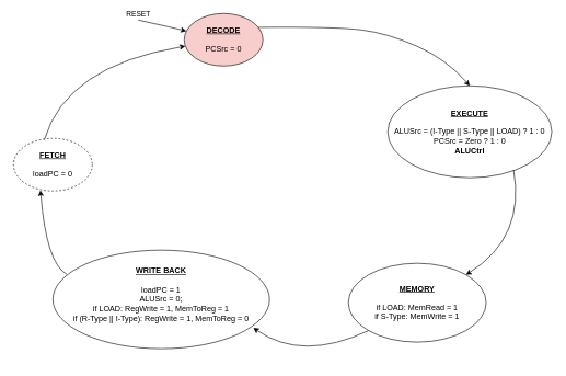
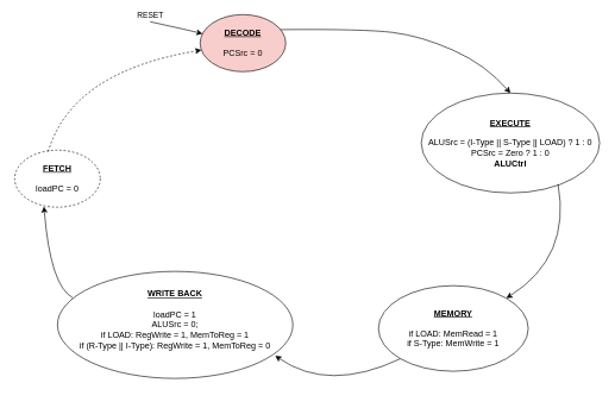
  <mxCell id="0" />
  <mxCell id="1" parent="0" />
  <mxCell id="2" value="&lt;b&gt;&lt;u&gt;DECODE&lt;/u&gt;&lt;/b&gt;&lt;div&gt;&lt;br&gt;&lt;div&gt;&lt;span style=&quot;background-color: initial;&quot;&gt;PCSrc&lt;/span&gt;&amp;nbsp;= 0&lt;/div&gt;&lt;/div&gt;" style="ellipse;whiteSpace=wrap;html=1;fillColor=#f8cecc;" vertex="1" parent="1"><mxGeometry x="280" y="20" width="120" height="80" as="geometry" /></mxCell>
  <mxCell id="3" value="&lt;b&gt;&lt;u&gt;EXECUTE&lt;/u&gt;&lt;/b&gt;&lt;div&gt;&lt;br&gt;ALUSrc = (I-Type || S-Type || LOAD) ?&amp;nbsp;&lt;span style=&quot;background-color: initial;&quot;&gt;1 : 0&lt;/span&gt;&lt;div&gt;&lt;span style=&quot;background-color: initial;&quot;&gt;PCSrc = Zero ? 1 : 0&lt;/span&gt;&lt;/div&gt;&lt;/div&gt;&lt;div&gt;&lt;span style=&quot;background-color: initial;&quot;&gt;&lt;b&gt;ALUCtrl&lt;/b&gt;&lt;/span&gt;&lt;/div&gt;" style="ellipse;whiteSpace=wrap;html=1;" vertex="1" parent="1"><mxGeometry x="590" y="130" width="250" height="140" as="geometry" /></mxCell>
  <mxCell id="4" value="&lt;b&gt;&lt;u&gt;MEMORY&lt;br&gt;&lt;/u&gt;&lt;/b&gt;&lt;br&gt;if LOAD: MemRead = 1&lt;br&gt;&lt;div&gt;if S-Type: MemWrite = 1&lt;/div&gt;" style="ellipse;whiteSpace=wrap;html=1;" vertex="1" parent="1"><mxGeometry x="530" y="400" width="210" height="120" as="geometry" /></mxCell>
  <mxCell id="5" value="&lt;b&gt;&lt;u&gt;WRITE BACK&lt;/u&gt;&lt;/b&gt;&lt;div&gt;&lt;br&gt;&lt;/div&gt;&lt;div&gt;loadPC = 1&lt;/div&gt;&lt;div&gt;ALUSrc = 0;&lt;/div&gt;&lt;div&gt;if LOAD:&amp;nbsp;&lt;span style=&quot;background-color: initial;&quot;&gt;RegWrite = 1,&amp;nbsp;&lt;/span&gt;&lt;span style=&quot;background-color: initial;&quot;&gt;MemToReg = 1&lt;/span&gt;&lt;/div&gt;&lt;div&gt;if (R-Type || I-Type):&amp;nbsp;&lt;span style=&quot;background-color: initial;&quot;&gt;RegWrite = 1,&amp;nbsp;&lt;/span&gt;&lt;span style=&quot;background-color: initial;&quot;&gt;MemToReg = 0&lt;/span&gt;&lt;/div&gt;&lt;div&gt;&lt;br&gt;&lt;/div&gt;" style="ellipse;whiteSpace=wrap;html=1;" vertex="1" parent="1"><mxGeometry x="80" y="380" width="330" height="150" as="geometry" /></mxCell>
  <mxCell id="6" value="&lt;b&gt;&lt;u&gt;FETCH&lt;/u&gt;&lt;/b&gt;&lt;div&gt;&lt;br&gt;loadPC = 0&lt;/div&gt;" style="ellipse;whiteSpace=wrap;html=1;dashed=1;" vertex="1" parent="1"><mxGeometry x="20" y="210" width="120" height="80" as="geometry" /></mxCell>
  <mxCell id="7" value="" style="curved=1;endArrow=classic;html=1;rounded=0;entryX=0.5;entryY=0;entryDx=0;entryDy=0;exitX=0.942;exitY=0.263;exitDx=0;exitDy=0;exitPerimeter=0;" edge="1" parent="1" source="2" target="3"><mxGeometry width="50" height="50" relative="1" as="geometry"><mxPoint x="510" y="190" as="sourcePoint" /><mxPoint x="560" y="140" as="targetPoint" /><Array as="points"><mxPoint x="510" y="40" /><mxPoint x="590" y="50" /><mxPoint x="680" y="90" /></Array></mxGeometry></mxCell>
  <mxCell id="8" value="" style="curved=1;endArrow=classic;html=1;rounded=0;exitX=0.767;exitY=0.913;exitDx=0;exitDy=0;exitPerimeter=0;entryX=1;entryY=0;entryDx=0;entryDy=0;" edge="1" parent="1" source="3" target="4"><mxGeometry width="50" height="50" relative="1" as="geometry"><mxPoint x="620" y="350" as="sourcePoint" /><mxPoint x="808" y="392" as="targetPoint" /><Array as="points"><mxPoint x="800" y="360" /></Array></mxGeometry></mxCell>
  <mxCell id="9" value="" style="curved=1;endArrow=classic;html=1;rounded=0;exitX=0;exitY=1;exitDx=0;exitDy=0;entryX=0.925;entryY=0.788;entryDx=0;entryDy=0;entryPerimeter=0;" edge="1" parent="1" source="4" target="5"><mxGeometry width="50" height="50" relative="1" as="geometry"><mxPoint x="475" y="351" as="sourcePoint" /><mxPoint x="415" y="540" as="targetPoint" /><Array as="points"><mxPoint x="460" y="550" /></Array></mxGeometry></mxCell>
  <mxCell id="10" value="" style="curved=1;endArrow=classic;html=1;rounded=0;entryX=0.342;entryY=0.988;entryDx=0;entryDy=0;entryPerimeter=0;exitX=0.065;exitY=0.247;exitDx=0;exitDy=0;exitPerimeter=0;" edge="1" parent="1" source="5" target="6"><mxGeometry width="50" height="50" relative="1" as="geometry"><mxPoint x="170" y="330" as="sourcePoint" /><mxPoint x="170" y="384" as="targetPoint" /><Array as="points"><mxPoint x="70" y="400" /></Array></mxGeometry></mxCell>
- <mxCell id="11" value="" style="curved=1;endArrow=classic;html=1;rounded=0;exitX=0.392;exitY=0.025;exitDx=0;exitDy=0;exitPerimeter=0;" edge="1" parent="1" source="6" target="2"><mxGeometry width="50" height="50" relative="1" as="geometry"><mxPoint x="258" y="244" as="sourcePoint" /><mxPoint x="168" y="110" as="targetPoint" /><Array as="points"><mxPoint x="100" y="100" /></Array></mxGeometry></mxCell>
+ <mxCell id="11" value="" style="curved=1;endArrow=classic;html=1;rounded=0;exitX=0.392;exitY=0.025;exitDx=0;exitDy=0;exitPerimeter=0;dashed=1;" edge="1" parent="1" source="6" target="2"><mxGeometry width="50" height="50" relative="1" as="geometry"><mxPoint x="258" y="244" as="sourcePoint" /><mxPoint x="168" y="110" as="targetPoint" /><Array as="points"><mxPoint x="100" y="100" /></Array></mxGeometry></mxCell>
  <mxCell id="12" value="" style="endArrow=classic;html=1;rounded=0;" edge="1" parent="1" target="2"><mxGeometry width="50" height="50" relative="1" as="geometry"><mxPoint x="210" y="30" as="sourcePoint" /><mxPoint x="305" y="30" as="targetPoint" /><Array as="points"><mxPoint x="255" y="40" /></Array></mxGeometry></mxCell>
  <mxCell id="13" value="RESET" style="edgeLabel;html=1;align=center;verticalAlign=middle;resizable=0;points=[];" vertex="1" connectable="0" parent="12"><mxGeometry x="-0.356" y="-2" relative="1" as="geometry"><mxPoint x="-23" y="-17" as="offset" /></mxGeometry></mxCell>
